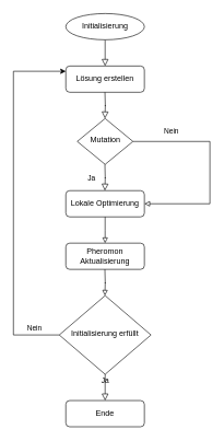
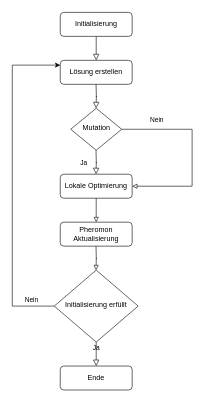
  <mxCell id="0" />
  <mxCell id="1" parent="0" />
  <mxCell id="2" value="" style="rounded=0;html=1;jettySize=auto;orthogonalLoop=1;fontSize=11;endArrow=block;endFill=0;endSize=8;strokeWidth=1;shadow=0;labelBackgroundColor=none;edgeStyle=orthogonalEdgeStyle;entryX=0.5;entryY=0;entryDx=0;entryDy=0;" parent="1" source="3" edge="1" target="6"><mxGeometry relative="1" as="geometry"><mxPoint x="190" y="70" as="targetPoint" /></mxGeometry></mxCell>
- <mxCell id="3" value="Initialisierung" style="ellipse;whiteSpace=wrap;html=1;fontSize=12;glass=0;strokeWidth=1;shadow=0;" parent="1" vertex="1"><mxGeometry x="100" y="20" width="120" height="40" as="geometry" /></mxCell>
+ <mxCell id="3" value="Initialisierung" style="rounded=1;whiteSpace=wrap;html=1;fontSize=12;glass=0;strokeWidth=1;shadow=0;" parent="1" vertex="1"><mxGeometry x="100" y="20" width="120" height="40" as="geometry" /></mxCell>
  <mxCell id="4" value="Ja" style="edgeStyle=orthogonalEdgeStyle;rounded=0;html=1;jettySize=auto;orthogonalLoop=1;fontSize=11;endArrow=block;endFill=0;endSize=8;strokeWidth=1;shadow=0;labelBackgroundColor=none;" parent="1" source="5" edge="1"><mxGeometry y="10" relative="1" as="geometry"><mxPoint as="offset" /><mxPoint x="160" y="610" as="targetPoint" /></mxGeometry></mxCell>
  <mxCell id="5" value="Initialisierung erfüllt" style="rhombus;whiteSpace=wrap;html=1;shadow=0;fontFamily=Helvetica;fontSize=12;align=center;strokeWidth=1;spacing=6;spacingTop=-4;" parent="1" vertex="1"><mxGeometry x="90" y="450" width="140" height="120" as="geometry" /></mxCell>
  <mxCell id="6" value="Lösung erstellen" style="rounded=1;whiteSpace=wrap;html=1;fontSize=12;glass=0;strokeWidth=1;shadow=0;" parent="1" vertex="1"><mxGeometry x="100" y="100" width="120" height="40" as="geometry" /></mxCell>
  <mxCell id="7" value="Lokale Optimierung" style="rounded=1;whiteSpace=wrap;html=1;fontSize=12;glass=0;strokeWidth=1;shadow=0;" parent="1" vertex="1"><mxGeometry x="100" y="290" width="120" height="40" as="geometry" /></mxCell>
  <mxCell id="8" value="" style="rounded=0;html=1;jettySize=auto;orthogonalLoop=1;fontSize=11;endArrow=block;endFill=0;endSize=8;strokeWidth=1;shadow=0;labelBackgroundColor=none;edgeStyle=orthogonalEdgeStyle;exitX=0.5;exitY=1;exitDx=0;exitDy=0;startArrow=none;" parent="1" source="9" edge="1"><mxGeometry y="21" relative="1" as="geometry"><mxPoint as="offset" /><mxPoint x="180" y="350" as="sourcePoint" /><mxPoint x="160" y="410" as="targetPoint" /></mxGeometry></mxCell>
  <mxCell id="9" value="Pheromon Aktualisierung" style="rounded=1;whiteSpace=wrap;html=1;fontSize=12;glass=0;strokeWidth=1;shadow=0;" parent="1" vertex="1"><mxGeometry x="100" y="370" width="120" height="40" as="geometry" /></mxCell>
  <mxCell id="10" value="" style="rounded=0;html=1;jettySize=auto;orthogonalLoop=1;fontSize=11;endArrow=block;endFill=0;strokeWidth=1;shadow=0;labelBackgroundColor=none;edgeStyle=orthogonalEdgeStyle;exitX=0.5;exitY=1;exitDx=0;exitDy=0;startArrow=none;startFill=0;" parent="1" source="7" edge="1"><mxGeometry y="21" relative="1" as="geometry"><mxPoint as="offset" /><mxPoint x="160" y="330" as="sourcePoint" /><mxPoint x="160" y="370" as="targetPoint" /></mxGeometry></mxCell>
  <mxCell id="11" value="Ende" style="rounded=1;whiteSpace=wrap;html=1;fontSize=12;glass=0;strokeWidth=1;shadow=0;" parent="1" vertex="1"><mxGeometry x="100" y="610" width="120" height="40" as="geometry" /></mxCell>
  <mxCell id="12" value="Nein" style="endArrow=block;html=1;rounded=0;endFill=0;exitX=1;exitY=0.5;exitDx=0;exitDy=0;" parent="1" edge="1"><mxGeometry x="-0.632" y="15" width="50" height="50" relative="1" as="geometry"><mxPoint x="202.5" y="215" as="sourcePoint" /><mxPoint x="220" y="310" as="targetPoint" /><Array as="points"><mxPoint x="320" y="215" /><mxPoint x="320" y="310" /></Array><mxPoint as="offset" /></mxGeometry></mxCell>
  <mxCell id="13" value="" style="rounded=0;html=1;jettySize=auto;orthogonalLoop=1;fontSize=11;endArrow=block;endFill=0;strokeWidth=1;shadow=0;labelBackgroundColor=none;edgeStyle=orthogonalEdgeStyle;exitX=0.5;exitY=1;exitDx=0;exitDy=0;startArrow=none;startFill=0;" parent="1" edge="1"><mxGeometry y="21" relative="1" as="geometry"><mxPoint as="offset" /><mxPoint x="159.66" y="410" as="sourcePoint" /><mxPoint x="159.66" y="450" as="targetPoint" /></mxGeometry></mxCell>
  <mxCell id="14" value="Nein" style="endArrow=classic;html=1;rounded=0;entryX=0;entryY=0.25;entryDx=0;entryDy=0;" parent="1" edge="1"><mxGeometry x="-0.864" y="-10" width="50" height="50" relative="1" as="geometry"><mxPoint x="90" y="510" as="sourcePoint" /><mxPoint x="100" y="108" as="targetPoint" /><Array as="points"><mxPoint x="20" y="510" /><mxPoint x="20" y="108" /></Array><mxPoint as="offset" /></mxGeometry></mxCell>
  <mxCell id="15" value="Ja" style="rounded=0;html=1;jettySize=auto;orthogonalLoop=1;fontSize=11;endArrow=block;endFill=0;endSize=8;strokeWidth=1;shadow=0;labelBackgroundColor=none;edgeStyle=orthogonalEdgeStyle;" edge="1" parent="1"><mxGeometry y="21" relative="1" as="geometry"><mxPoint as="offset" /><mxPoint x="159.66" y="250" as="sourcePoint" /><mxPoint x="159.66" y="290" as="targetPoint" /></mxGeometry></mxCell>
  <mxCell id="16" value="Mutation" style="rhombus;whiteSpace=wrap;html=1;shadow=0;fontFamily=Helvetica;fontSize=12;align=center;strokeWidth=1;spacing=6;spacingTop=-4;" vertex="1" parent="1"><mxGeometry x="117.5" y="180" width="85" height="70" as="geometry" /></mxCell>
  <mxCell id="17" value="" style="rounded=0;html=1;jettySize=auto;orthogonalLoop=1;fontSize=11;endArrow=block;endFill=0;endSize=8;strokeWidth=1;shadow=0;labelBackgroundColor=none;edgeStyle=orthogonalEdgeStyle;entryX=0.5;entryY=0;entryDx=0;entryDy=0;" edge="1" parent="1"><mxGeometry relative="1" as="geometry"><mxPoint x="159.76" y="180" as="targetPoint" /><mxPoint x="159.76" y="140" as="sourcePoint" /></mxGeometry></mxCell>
